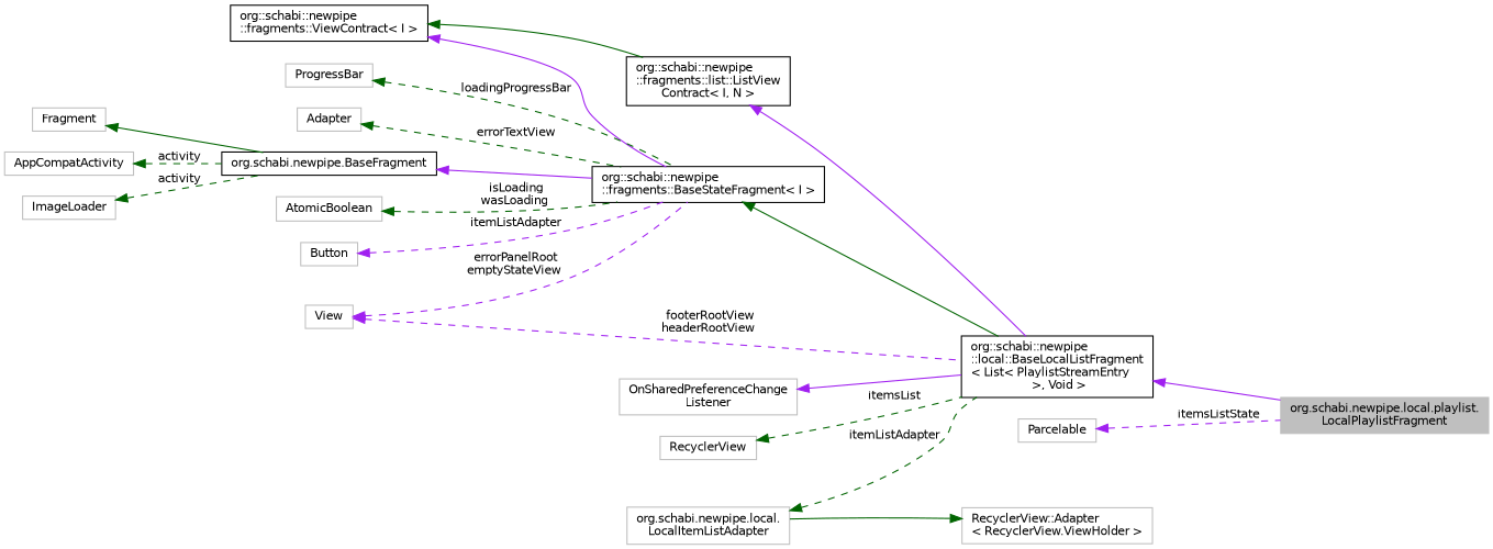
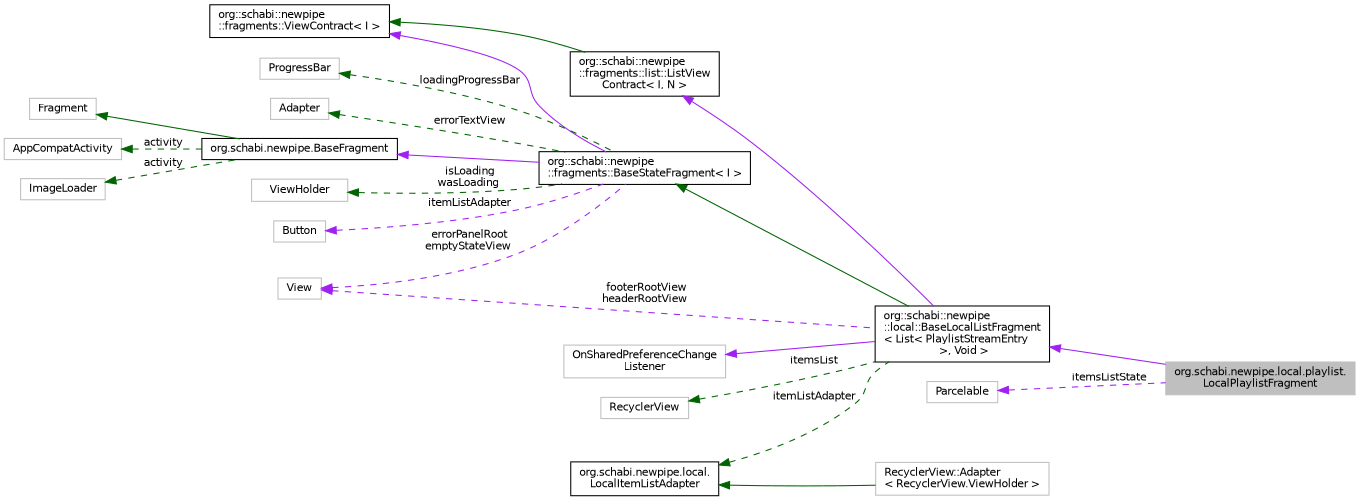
  digraph {
    rankdir=LR
    node [color=grey75 fillcolor=white fontname=Helvetica fontsize=10 shape=record style=filled]
    edge [color=darkgreen dir=back fontname=Helvetica fontsize=10 labelfontname=Helvetica labelfontsize=10 style=dashed]
    n1 [fillcolor=grey75 fontcolor=black height=0.2 label="org.schabi.newpipe.local.playlist.\lLocalPlaylistFragment" width=0.4]
    n2 [color=black height=0.2 label="org::schabi::newpipe\l::local::BaseLocalListFragment\l\< List\< PlaylistStreamEntry\l \>, Void \>" width=0.4]
    n3 [color=black height=0.2 label="org::schabi::newpipe\l::fragments::BaseStateFragment\< I \>" width=0.4]
    n4 [color=black height=0.2 label="org.schabi.newpipe.BaseFragment" width=0.4]
    n5 [height=0.2 label=Fragment width=0.4]
    n6 [height=0.2 label=AppCompatActivity width=0.4]
    n7 [height=0.2 label=ImageLoader width=0.4]
    n8 [color=black height=0.2 label="org::schabi::newpipe\l::fragments::ViewContract\< I \>" width=0.4]
    n9 [color=black height=0.2 label="org::schabi::newpipe\l::fragments::list::ListView\lContract\< I, N \>" width=0.4]
    n10 [height=0.2 label=Button width=0.4]
    n11 [height=0.2 label=ProgressBar width=0.4]
    n12 [height=0.2 label=View width=0.4]
    n13 [height=0.2 label=Adapter width=0.4]
-   n14 [height=0.2 label=AtomicBoolean width=0.4]
+   n14 [height=0.2 label=ViewHolder width=0.4]
    n15 [height=0.2 label="OnSharedPreferenceChange\lListener" width=0.4]
    n16 [height=0.2 label=RecyclerView width=0.4]
-   n17 [height=0.2 label="org.schabi.newpipe.local.\lLocalItemListAdapter" width=0.4]
+   n17 [color=black height=0.2 label="org.schabi.newpipe.local.\lLocalItemListAdapter" width=0.4]
    n18 [height=0.2 label="RecyclerView::Adapter\l\< RecyclerView.ViewHolder \>" width=0.4]
    n19 [height=0.2 label=Parcelable width=0.4]
    n2 -> n1 [color=purple style=solid]
    n3 -> n2 [style=solid]
    n4 -> n3 [color=purple style=solid]
    n5 -> n4 [style=solid]
    n6 -> n4 [label=" activity"]
    n7 -> n4 [label=" activity"]
    n8 -> n3 [color=purple style=solid]
    n8 -> n9 [style=solid]
    n9 -> n2 [color=purple style=solid]
    n10 -> n3 [color=purple label=" itemListAdapter"]
    n11 -> n3 [label=" loadingProgressBar"]
    n12 -> n2 [color=purple label=" footerRootView\nheaderRootView"]
    n12 -> n3 [color=purple label=" errorPanelRoot\nemptyStateView"]
    n13 -> n3 [label=" errorTextView"]
    n14 -> n3 [label=" isLoading\nwasLoading"]
    n15 -> n2 [color=purple style=solid]
    n16 -> n2 [label=" itemsList"]
    n17 -> n2 [label=" itemListAdapter"]
-   n18 -> n17 [style=solid]
+   n17 -> n18 [style=solid]
    n19 -> n1 [color=purple label=" itemsListState"]
  }
